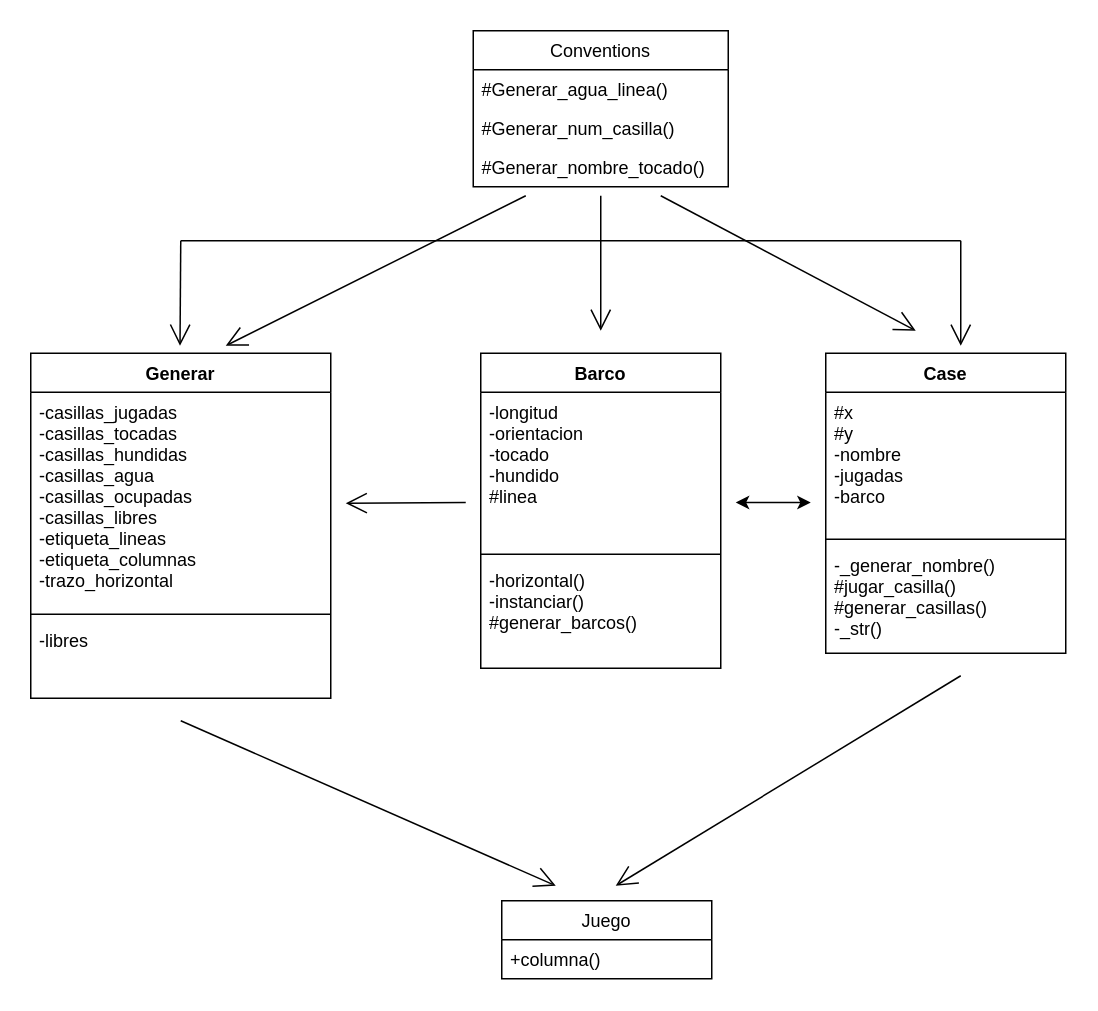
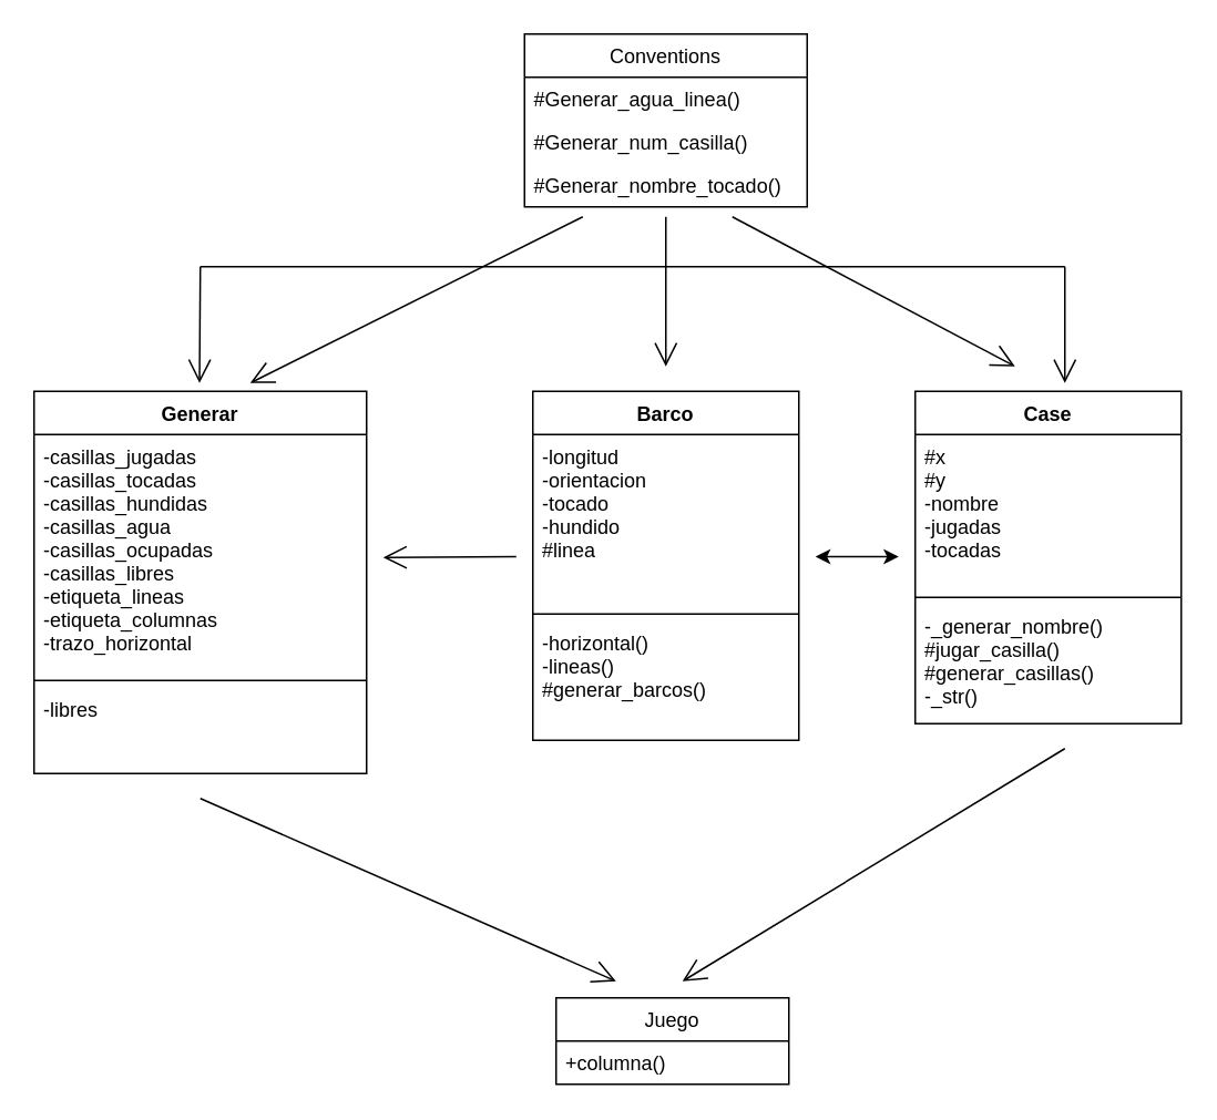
  <mxCell id="0" />
  <mxCell id="1" parent="0" />
  <mxCell id="2" value="Generar" style="swimlane;fontStyle=1;align=center;verticalAlign=top;childLayout=stackLayout;horizontal=1;startSize=26;horizontalStack=0;resizeParent=1;resizeParentMax=0;resizeLast=0;collapsible=1;marginBottom=0;" vertex="1" parent="1"><mxGeometry x="20" y="235" width="200" height="230" as="geometry" /></mxCell>
  <mxCell id="3" value="-casillas_jugadas&#10;-casillas_tocadas&#10;-casillas_hundidas&#10;-casillas_agua&#10;-casillas_ocupadas&#10;-casillas_libres&#10;-etiqueta_lineas&#10;-etiqueta_columnas&#10;-trazo_horizontal" style="text;strokeColor=none;fillColor=none;align=left;verticalAlign=top;spacingLeft=4;spacingRight=4;overflow=hidden;rotatable=0;points=[[0,0.5],[1,0.5]];portConstraint=eastwest;" vertex="1" parent="2"><mxGeometry y="26" width="200" height="144" as="geometry" /></mxCell>
  <mxCell id="4" value="" style="line;strokeWidth=1;fillColor=none;align=left;verticalAlign=middle;spacingTop=-1;spacingLeft=3;spacingRight=3;rotatable=0;labelPosition=right;points=[];portConstraint=eastwest;strokeColor=inherit;" vertex="1" parent="2"><mxGeometry y="170" width="200" height="8" as="geometry" /></mxCell>
  <mxCell id="5" value="-libres" style="text;strokeColor=none;fillColor=none;align=left;verticalAlign=top;spacingLeft=4;spacingRight=4;overflow=hidden;rotatable=0;points=[[0,0.5],[1,0.5]];portConstraint=eastwest;" vertex="1" parent="2"><mxGeometry y="178" width="200" height="52" as="geometry" /></mxCell>
  <mxCell id="6" value="Conventions" style="swimlane;fontStyle=0;childLayout=stackLayout;horizontal=1;startSize=26;fillColor=none;horizontalStack=0;resizeParent=1;resizeParentMax=0;resizeLast=0;collapsible=1;marginBottom=0;" vertex="1" parent="1"><mxGeometry x="315" y="20" width="170" height="104" as="geometry" /></mxCell>
  <mxCell id="7" value="#Generar_agua_linea()" style="text;strokeColor=none;fillColor=none;align=left;verticalAlign=top;spacingLeft=4;spacingRight=4;overflow=hidden;rotatable=0;points=[[0,0.5],[1,0.5]];portConstraint=eastwest;" vertex="1" parent="6"><mxGeometry y="26" width="170" height="26" as="geometry" /></mxCell>
  <mxCell id="8" value="#Generar_num_casilla()" style="text;strokeColor=none;fillColor=none;align=left;verticalAlign=top;spacingLeft=4;spacingRight=4;overflow=hidden;rotatable=0;points=[[0,0.5],[1,0.5]];portConstraint=eastwest;" vertex="1" parent="6"><mxGeometry y="52" width="170" height="26" as="geometry" /></mxCell>
  <mxCell id="9" value="#Generar_nombre_tocado()" style="text;strokeColor=none;fillColor=none;align=left;verticalAlign=top;spacingLeft=4;spacingRight=4;overflow=hidden;rotatable=0;points=[[0,0.5],[1,0.5]];portConstraint=eastwest;" vertex="1" parent="6"><mxGeometry y="78" width="170" height="26" as="geometry" /></mxCell>
  <mxCell id="10" value="Barco" style="swimlane;fontStyle=1;align=center;verticalAlign=top;childLayout=stackLayout;horizontal=1;startSize=26;horizontalStack=0;resizeParent=1;resizeParentMax=0;resizeLast=0;collapsible=1;marginBottom=0;" vertex="1" parent="1"><mxGeometry x="320" y="235" width="160" height="210" as="geometry" /></mxCell>
  <mxCell id="11" value="-longitud&#10;-orientacion&#10;-tocado&#10;-hundido&#10;#linea" style="text;strokeColor=none;fillColor=none;align=left;verticalAlign=top;spacingLeft=4;spacingRight=4;overflow=hidden;rotatable=0;points=[[0,0.5],[1,0.5]];portConstraint=eastwest;" vertex="1" parent="10"><mxGeometry y="26" width="160" height="104" as="geometry" /></mxCell>
  <mxCell id="12" value="" style="line;strokeWidth=1;fillColor=none;align=left;verticalAlign=middle;spacingTop=-1;spacingLeft=3;spacingRight=3;rotatable=0;labelPosition=right;points=[];portConstraint=eastwest;strokeColor=inherit;" vertex="1" parent="10"><mxGeometry y="130" width="160" height="8" as="geometry" /></mxCell>
- <mxCell id="13" value="-horizontal()&#10;-instanciar()&#10;#generar_barcos()" style="text;strokeColor=none;fillColor=none;align=left;verticalAlign=top;spacingLeft=4;spacingRight=4;overflow=hidden;rotatable=0;points=[[0,0.5],[1,0.5]];portConstraint=eastwest;" vertex="1" parent="10"><mxGeometry y="138" width="160" height="72" as="geometry" /></mxCell>
+ <mxCell id="13" value="-horizontal()&#10;-lineas()&#10;#generar_barcos()" style="text;strokeColor=none;fillColor=none;align=left;verticalAlign=top;spacingLeft=4;spacingRight=4;overflow=hidden;rotatable=0;points=[[0,0.5],[1,0.5]];portConstraint=eastwest;" vertex="1" parent="10"><mxGeometry y="138" width="160" height="72" as="geometry" /></mxCell>
  <mxCell id="14" value="Case" style="swimlane;fontStyle=1;align=center;verticalAlign=top;childLayout=stackLayout;horizontal=1;startSize=26;horizontalStack=0;resizeParent=1;resizeParentMax=0;resizeLast=0;collapsible=1;marginBottom=0;" vertex="1" parent="1"><mxGeometry x="550" y="235" width="160" height="200" as="geometry" /></mxCell>
- <mxCell id="15" value="#x&#10;#y&#10;-nombre&#10;-jugadas&#10;-barco" style="text;strokeColor=none;fillColor=none;align=left;verticalAlign=top;spacingLeft=4;spacingRight=4;overflow=hidden;rotatable=0;points=[[0,0.5],[1,0.5]];portConstraint=eastwest;" vertex="1" parent="14"><mxGeometry y="26" width="160" height="94" as="geometry" /></mxCell>
+ <mxCell id="15" value="#x&#10;#y&#10;-nombre&#10;-jugadas&#10;-tocadas" style="text;strokeColor=none;fillColor=none;align=left;verticalAlign=top;spacingLeft=4;spacingRight=4;overflow=hidden;rotatable=0;points=[[0,0.5],[1,0.5]];portConstraint=eastwest;" vertex="1" parent="14"><mxGeometry y="26" width="160" height="94" as="geometry" /></mxCell>
  <mxCell id="16" value="" style="line;strokeWidth=1;fillColor=none;align=left;verticalAlign=middle;spacingTop=-1;spacingLeft=3;spacingRight=3;rotatable=0;labelPosition=right;points=[];portConstraint=eastwest;strokeColor=inherit;" vertex="1" parent="14"><mxGeometry y="120" width="160" height="8" as="geometry" /></mxCell>
  <mxCell id="17" value="-_generar_nombre()&#10;#jugar_casilla()&#10;#generar_casillas()&#10;-_str()" style="text;strokeColor=none;fillColor=none;align=left;verticalAlign=top;spacingLeft=4;spacingRight=4;overflow=hidden;rotatable=0;points=[[0,0.5],[1,0.5]];portConstraint=eastwest;" vertex="1" parent="14"><mxGeometry y="128" width="160" height="72" as="geometry" /></mxCell>
  <mxCell id="18" value="Juego" style="swimlane;fontStyle=0;childLayout=stackLayout;horizontal=1;startSize=26;fillColor=none;horizontalStack=0;resizeParent=1;resizeParentMax=0;resizeLast=0;collapsible=1;marginBottom=0;" vertex="1" parent="1"><mxGeometry x="334" y="600" width="140" height="52" as="geometry" /></mxCell>
  <mxCell id="19" value="+columna()" style="text;strokeColor=none;fillColor=none;align=left;verticalAlign=top;spacingLeft=4;spacingRight=4;overflow=hidden;rotatable=0;points=[[0,0.5],[1,0.5]];portConstraint=eastwest;" vertex="1" parent="18"><mxGeometry y="26" width="140" height="26" as="geometry" /></mxCell>
  <mxCell id="20" value="" style="endArrow=open;endFill=1;endSize=12;html=1;exitX=0.206;exitY=1.231;exitDx=0;exitDy=0;exitPerimeter=0;" edge="1" parent="1" source="9"><mxGeometry width="160" relative="1" as="geometry"><mxPoint x="230" y="120" as="sourcePoint" /><mxPoint x="150" y="230" as="targetPoint" /></mxGeometry></mxCell>
  <mxCell id="21" value="" style="endArrow=open;endFill=1;endSize=12;html=1;" edge="1" parent="1"><mxGeometry width="160" relative="1" as="geometry"><mxPoint x="400" y="130" as="sourcePoint" /><mxPoint x="400" y="220" as="targetPoint" /></mxGeometry></mxCell>
  <mxCell id="22" value="" style="endArrow=open;endFill=1;endSize=12;html=1;" edge="1" parent="1"><mxGeometry width="160" relative="1" as="geometry"><mxPoint x="440" y="130" as="sourcePoint" /><mxPoint x="610" y="220" as="targetPoint" /></mxGeometry></mxCell>
  <mxCell id="23" value="" style="endArrow=open;endFill=1;endSize=12;html=1;" edge="1" parent="1"><mxGeometry width="160" relative="1" as="geometry"><mxPoint x="310" y="334.5" as="sourcePoint" /><mxPoint x="230" y="335" as="targetPoint" /></mxGeometry></mxCell>
  <mxCell id="24" value="" style="endArrow=open;endFill=1;endSize=12;html=1;" edge="1" parent="1"><mxGeometry width="160" relative="1" as="geometry"><mxPoint x="120" y="160" as="sourcePoint" /><mxPoint x="119.5" y="230" as="targetPoint" /></mxGeometry></mxCell>
  <mxCell id="25" value="" style="endArrow=open;endFill=1;endSize=12;html=1;" edge="1" parent="1"><mxGeometry width="160" relative="1" as="geometry"><mxPoint x="640" y="160" as="sourcePoint" /><mxPoint x="640" y="230" as="targetPoint" /></mxGeometry></mxCell>
  <mxCell id="26" value="" style="endArrow=none;html=1;" edge="1" parent="1"><mxGeometry width="50" height="50" relative="1" as="geometry"><mxPoint x="120" y="160" as="sourcePoint" /><mxPoint x="640" y="160" as="targetPoint" /></mxGeometry></mxCell>
  <mxCell id="27" value="" style="endArrow=open;endFill=1;endSize=12;html=1;" edge="1" parent="1"><mxGeometry width="160" relative="1" as="geometry"><mxPoint x="120" y="480" as="sourcePoint" /><mxPoint x="370" y="590" as="targetPoint" /></mxGeometry></mxCell>
  <mxCell id="28" value="" style="endArrow=open;endFill=1;endSize=12;html=1;" edge="1" parent="1"><mxGeometry width="160" relative="1" as="geometry"><mxPoint x="640" y="450" as="sourcePoint" /><mxPoint x="410" y="590" as="targetPoint" /></mxGeometry></mxCell>
  <mxCell id="29" value="" style="endArrow=classic;startArrow=classic;html=1;" edge="1" parent="1"><mxGeometry width="50" height="50" relative="1" as="geometry"><mxPoint x="490" y="334.5" as="sourcePoint" /><mxPoint x="540" y="334.5" as="targetPoint" /></mxGeometry></mxCell>
